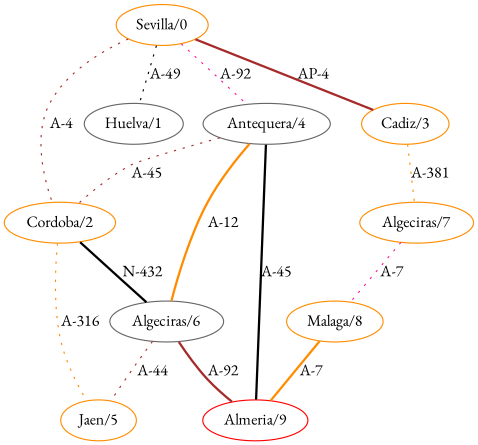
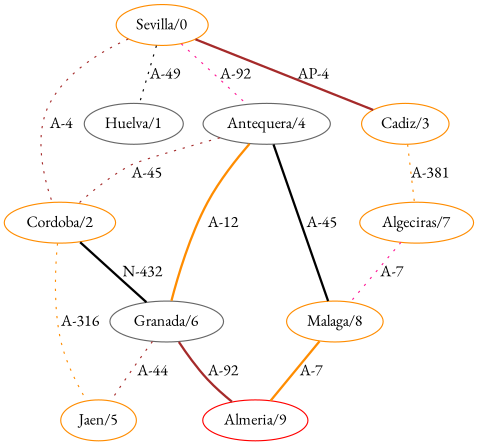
  strict graph {
    fontname="EB Garamond"
    node [color=darkorange fontname="EB Garamond"]
    edge [color=brown fontname="EB Garamond" style=dotted]
    n1 [label="Sevilla/0"]
    n2 [label="Cadiz/3"]
    n3 [color=gray40 label="Huelva/1"]
    n4 [label="Cordoba/2"]
    n5 [color=gray40 label="Antequera/4"]
    n6 [label="Algeciras/7"]
-   n7 [color=gray40 label="Algeciras/6"]
+   n7 [color=gray40 label="Granada/6"]
    n8 [label="Jaen/5"]
    n9 [label="Malaga/8"]
    n10 [color=red label="Almeria/9"]
    n1 -- n2 [label="AP-4" style=bold]
    n1 -- n3 [color=black label="A-49"]
    n1 -- n4 [label="A-4"]
    n1 -- n5 [color=deeppink label="A-92"]
    n2 -- n6 [color=darkorange label="A-381"]
    n4 -- n7 [color=black label="N-432" style=bold]
    n4 -- n8 [color=darkorange label="A-316"]
    n5 -- n4 [label="A-45"]
    n5 -- n7 [color=darkorange label="A-12" style=bold]
-   n5 -- n10 [color=black label="A-45" style=bold]
+   n5 -- n9 [color=black label="A-45" style=bold]
    n6 -- n9 [color=deeppink label="A-7"]
    n7 -- n8 [label="A-44"]
    n7 -- n10 [label="A-92" style=bold]
    n9 -- n10 [color=darkorange label="A-7" style=bold]
  }
